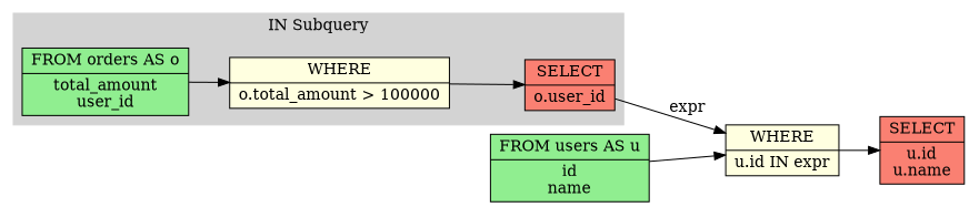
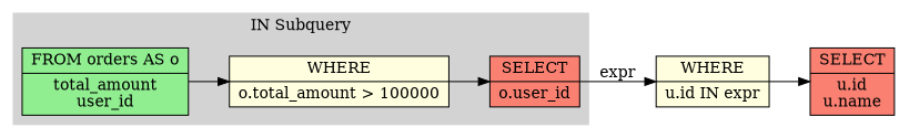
  digraph {
    rankdir=LR
    node [fillcolor=lightgreen shape=record style=filled]
    n1 [label="FROM orders AS o|total_amount\nuser_id"]
    n2 [fillcolor=lightyellow label="WHERE|o.total_amount \> 100000"]
    n3 [fillcolor=salmon label="SELECT|o.user_id"]
-   n4 [label="FROM users AS u|id\nname"]
    n5 [fillcolor=lightyellow label="WHERE|u.id IN expr"]
    n6 [fillcolor=salmon label="SELECT|u.id\nu.name"]
    subgraph cluster_1 {
      color=lightgrey
      label="IN Subquery"
      style=filled
      n1
      n2
      n3
    }
    n1 -> n2
    n2 -> n3
    n3 -> n5 [label=expr]
-   n4 -> n5
    n5 -> n6
  }
